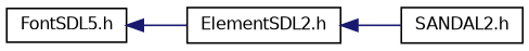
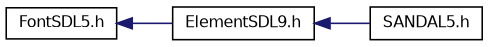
  digraph {
    rankdir=LR
    node [color=black fillcolor=white fontname=Helvetica fontsize=10 shape=record style=filled]
    edge [color=midnightblue dir=back fontname=Helvetica fontsize=10 labelfontname=Helvetica labelfontsize=10 style=solid]
    n1 [height=0.2 label="FontSDL5.h" width=0.4]
-   n2 [height=0.2 label="ElementSDL2.h" width=0.4]
-   n3 [height=0.2 label="SANDAL2.h" width=0.4]
+   n2 [height=0.2 label="ElementSDL9.h" width=0.4]
+   n3 [height=0.2 label="SANDAL5.h" width=0.4]
    n1 -> n2
    n2 -> n3
  }
